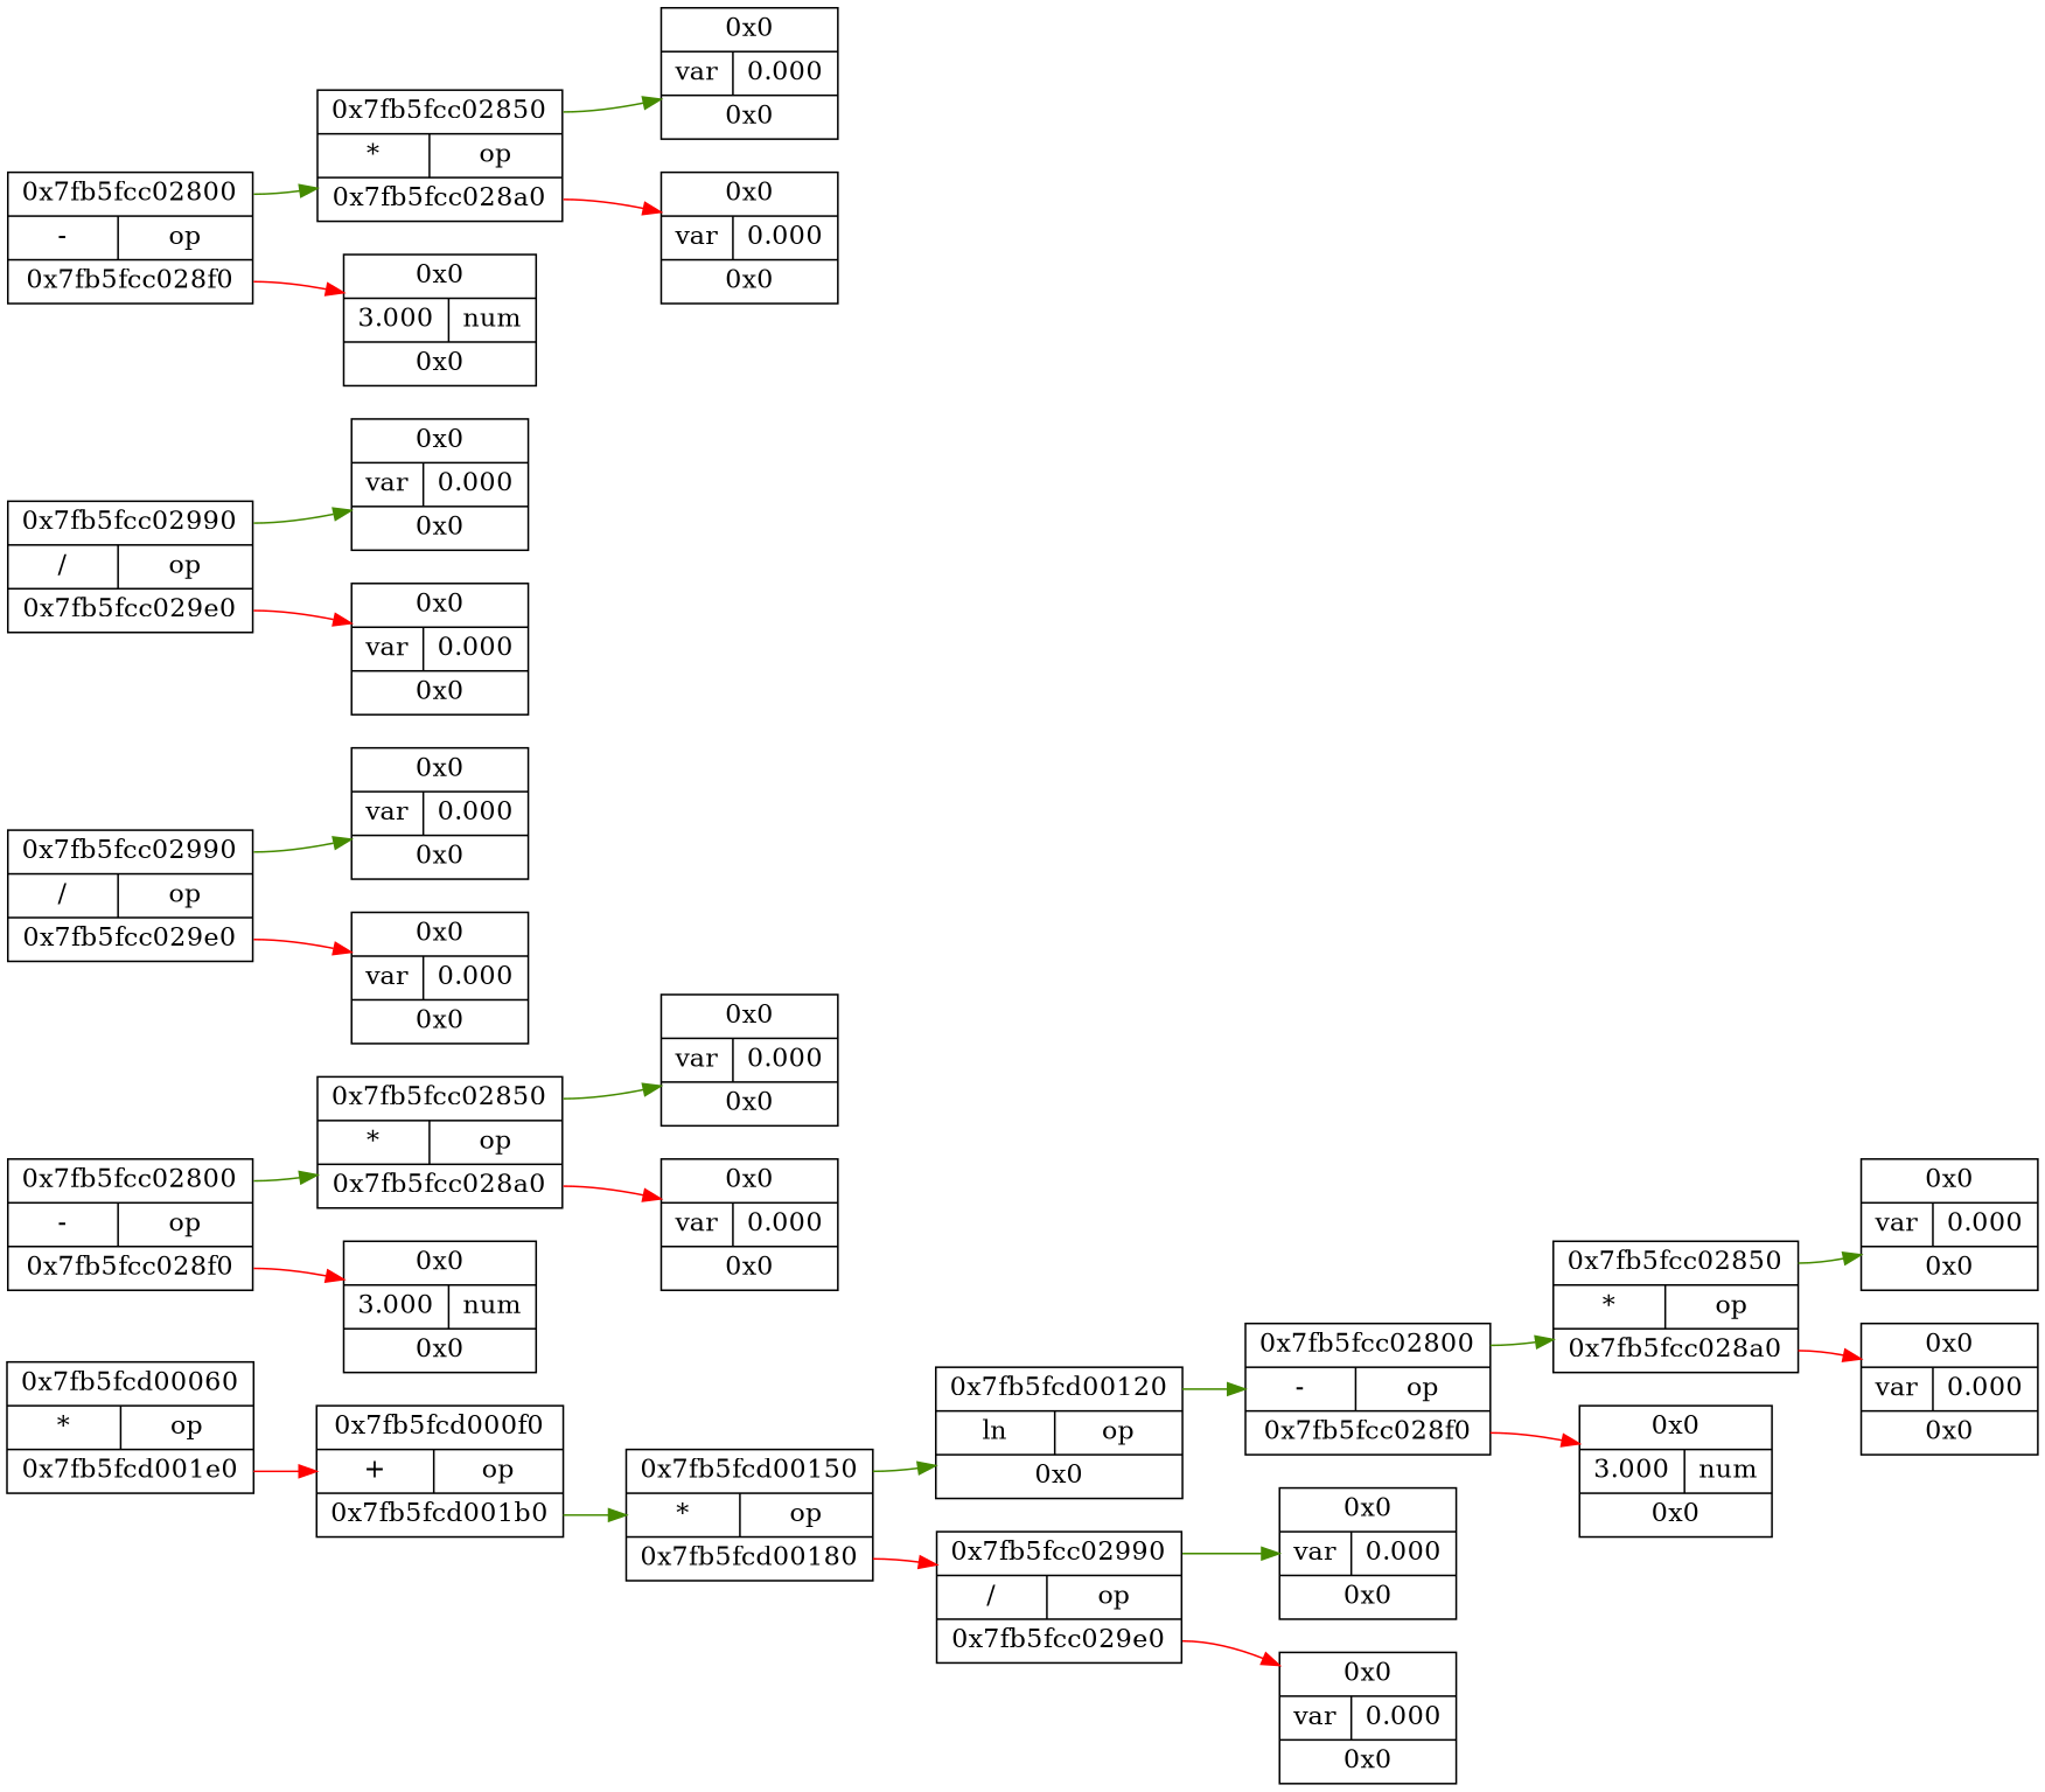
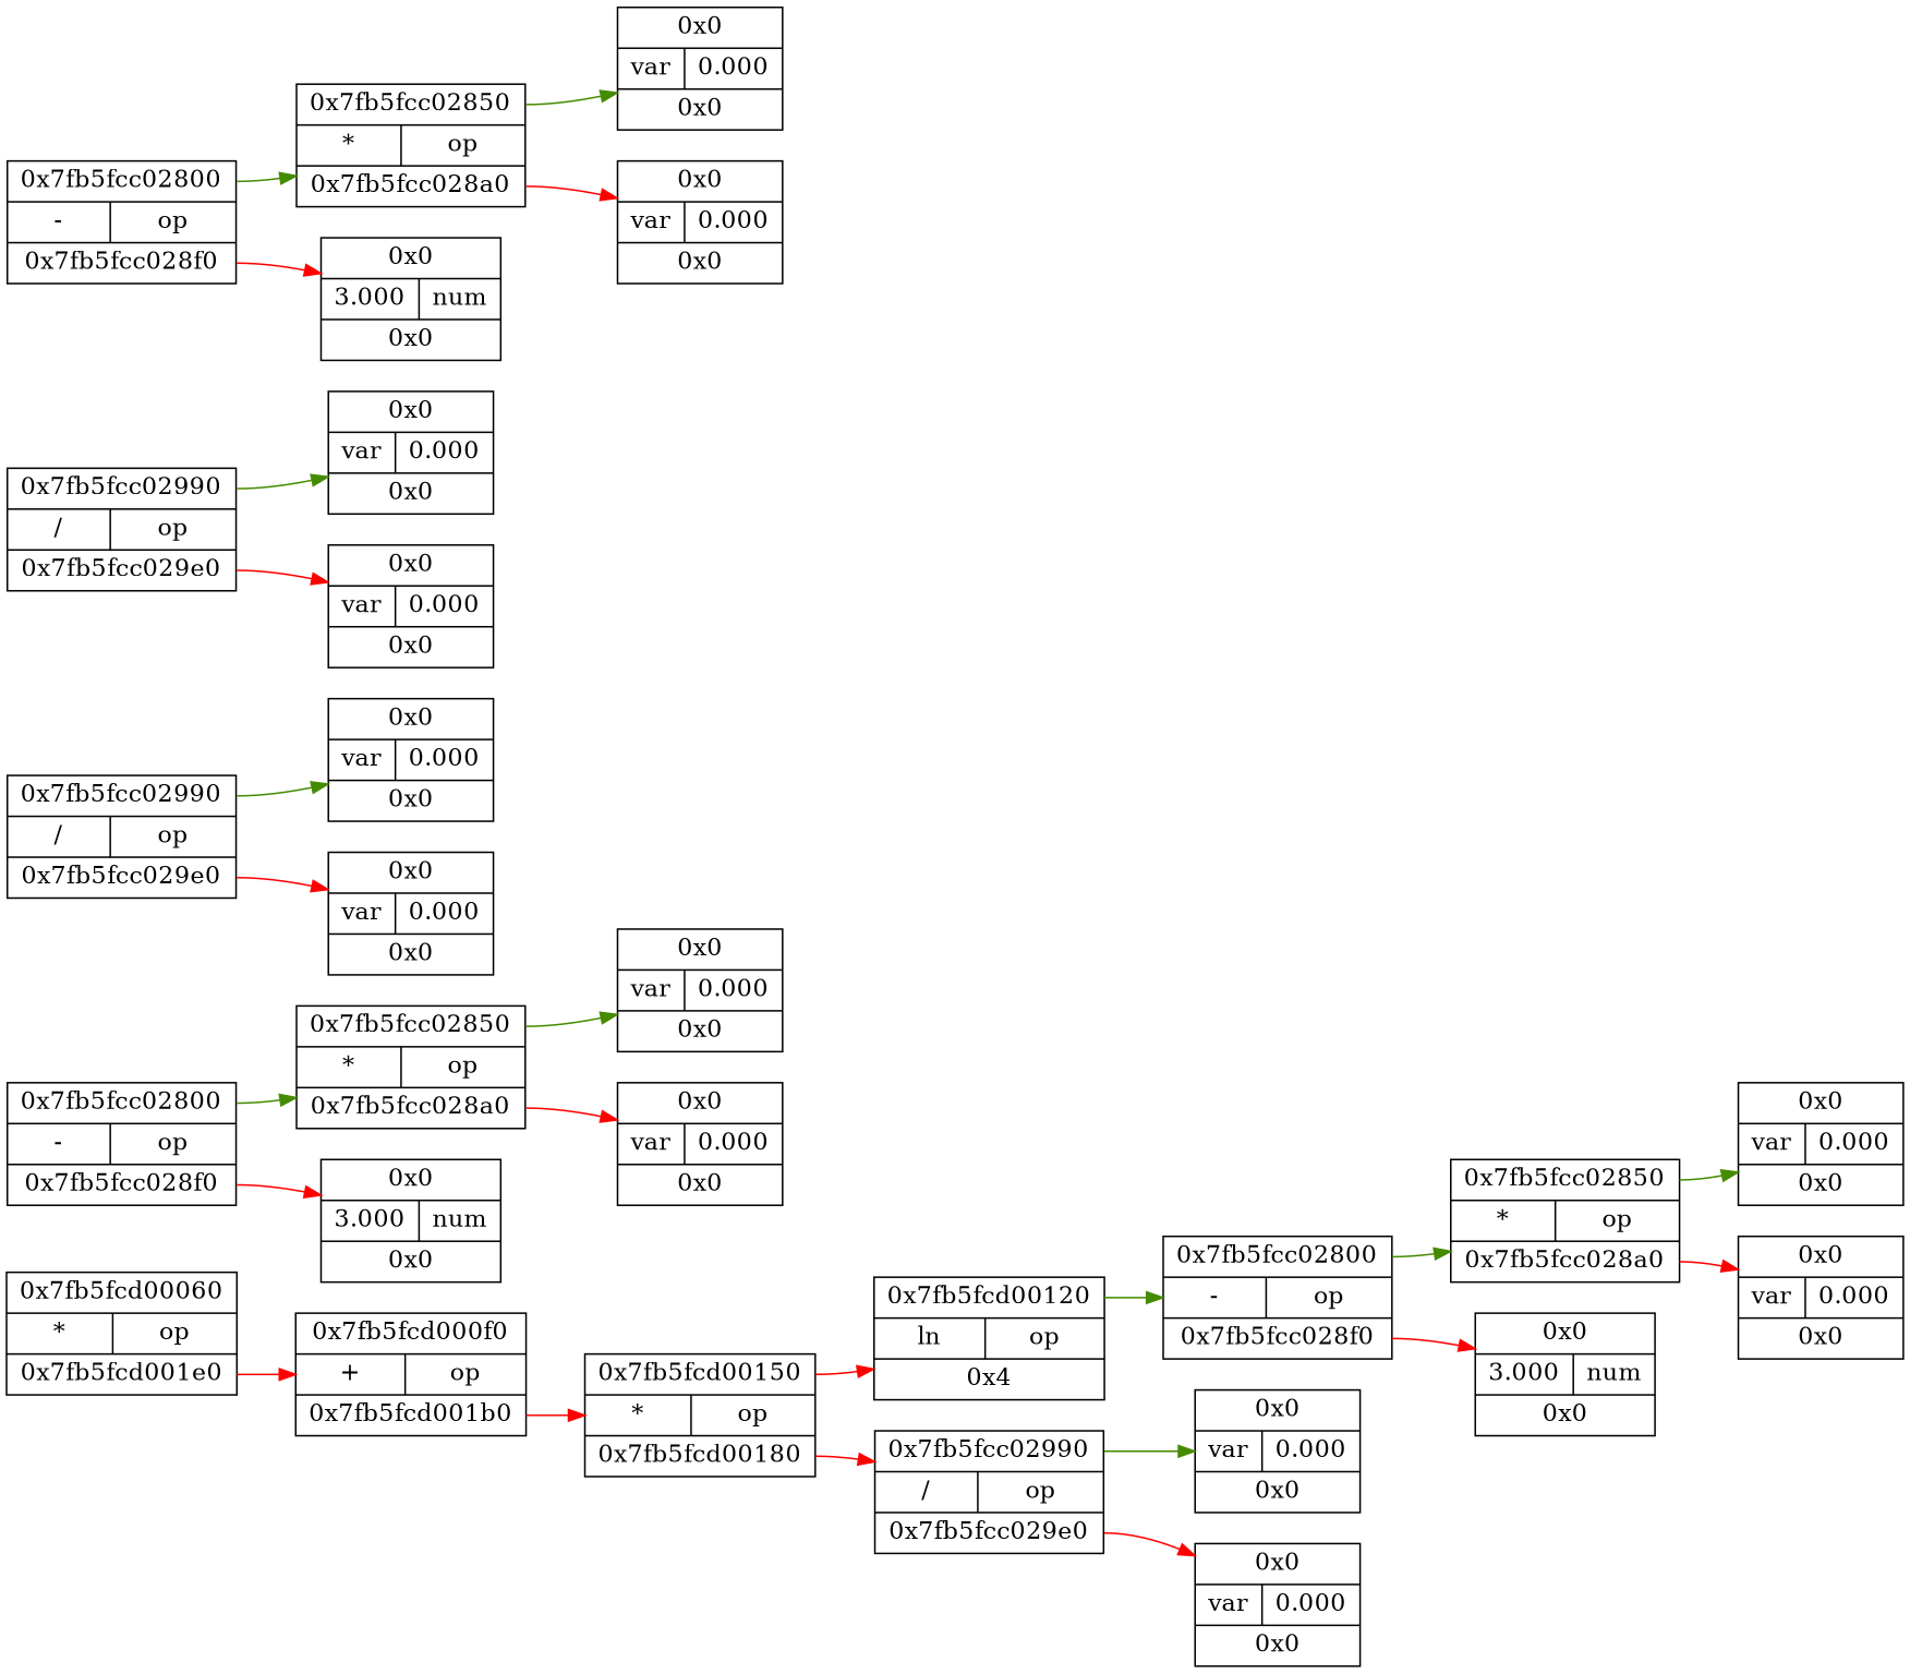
  digraph {
    rankdir=LR
    node [fontsize=15 shape=record]
    edge [color=red fontcolor=blue fontsize=12 tailport=f1]
    n1 [label="  <f0> 0x7fb5fcd00060| {* | op} | <f1> 0x7fb5fcd001e0"]
    n2 [label="  <f0> 0x7fb5fcd000f0| {+ | op} | <f1> 0x7fb5fcd001b0"]
    n3 [label="  <f0> 0x7fb5fcd00150| {* | op} | <f1> 0x7fb5fcd00180"]
    n4 [label="  <f0> 0x7fb5fcc02800| {- | op} | <f1> 0x7fb5fcc028f0"]
    n5 [label="  <f0> 0x7fb5fcc02850| {* | op} | <f1> 0x7fb5fcc028a0"]
    n6 [label="  <f0> 0x0| {3.000 | num} | <f1> 0x0"]
    n7 [label="  <f0> 0x7fb5fcc02990| {/ | op} | <f1> 0x7fb5fcc029e0"]
    n8 [label="  <f0> 0x0| {var | 0.000} | <f1> 0x0"]
    n9 [label="  <f0> 0x0| {var | 0.000} | <f1> 0x0"]
    n10 [label="  <f0> 0x0| {var | 0.000} | <f1> 0x0"]
    n11 [label="  <f0> 0x0| {var | 0.000} | <f1> 0x0"]
-   n12 [label="  <f0> 0x7fb5fcd00120| {ln | op} | <f1> 0x0"]
+   n12 [label="  <f0> 0x7fb5fcd00120| {ln | op} | <f1> 0x4"]
    n13 [label="  <f0> 0x7fb5fcc02990| {/ | op} | <f1> 0x7fb5fcc029e0"]
    n14 [label="  <f0> 0x7fb5fcc02990| {/ | op} | <f1> 0x7fb5fcc029e0"]
    n15 [label="  <f0> 0x0| {var | 0.000} | <f1> 0x0"]
    n16 [label="  <f0> 0x0| {var | 0.000} | <f1> 0x0"]
    n17 [label="  <f0> 0x7fb5fcc02800| {- | op} | <f1> 0x7fb5fcc028f0"]
    n18 [label="  <f0> 0x7fb5fcc02850| {* | op} | <f1> 0x7fb5fcc028a0"]
    n19 [label="  <f0> 0x0| {3.000 | num} | <f1> 0x0"]
    n20 [label="  <f0> 0x0| {var | 0.000} | <f1> 0x0"]
    n21 [label="  <f0> 0x0| {var | 0.000} | <f1> 0x0"]
    n22 [label="  <f0> 0x7fb5fcc02800| {- | op} | <f1> 0x7fb5fcc028f0"]
    n23 [label="  <f0> 0x0| {var | 0.000} | <f1> 0x0"]
    n24 [label="  <f0> 0x0| {var | 0.000} | <f1> 0x0"]
    n25 [label="  <f0> 0x7fb5fcc02850| {* | op} | <f1> 0x7fb5fcc028a0"]
    n26 [label="  <f0> 0x0| {3.000 | num} | <f1> 0x0"]
    n27 [label="  <f0> 0x0| {var | 0.000} | <f1> 0x0"]
    n28 [label="  <f0> 0x0| {var | 0.000} | <f1> 0x0"]
    n1 -> n2
-   n2 -> n3 [color=chartreuse4]
-   n3 -> n12 [color=chartreuse4 tailport=f0]
+   n2 -> n3
+   n3 -> n12 [tailport=f0]
    n3 -> n13
    n4 -> n5 [color=chartreuse4 tailport=f0]
    n4 -> n6
    n5 -> n10 [color=chartreuse4 tailport=f0]
    n5 -> n11
    n7 -> n8 [color=chartreuse4 tailport=f0]
    n7 -> n9
    n12 -> n22 [color=chartreuse4 tailport=f0]
    n13 -> n23 [color=chartreuse4 tailport=f0]
    n13 -> n24
    n14 -> n15 [color=chartreuse4 tailport=f0]
    n14 -> n16
    n17 -> n18 [color=chartreuse4 tailport=f0]
    n17 -> n19
    n18 -> n20 [color=chartreuse4 tailport=f0]
    n18 -> n21
    n22 -> n25 [color=chartreuse4 tailport=f0]
    n22 -> n26
    n25 -> n27 [color=chartreuse4 tailport=f0]
    n25 -> n28
  }
